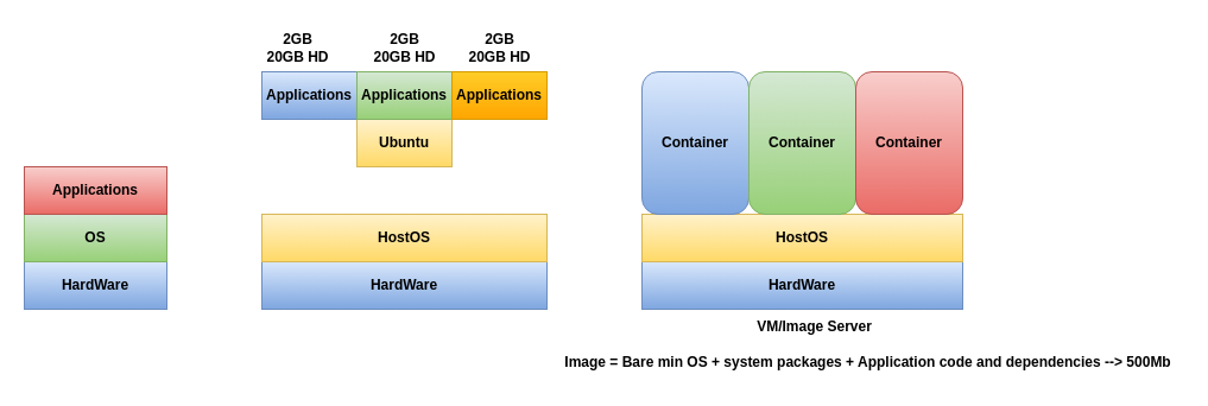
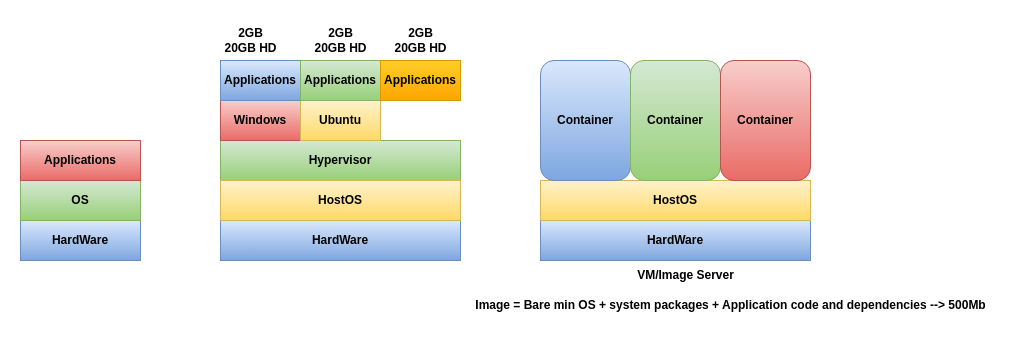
  <mxCell id="0" />
  <mxCell id="1" parent="0" />
  <mxCell id="2" value="&lt;b&gt;HardWare&lt;/b&gt;" style="rounded=0;whiteSpace=wrap;html=1;fillColor=#dae8fc;gradientColor=#7ea6e0;strokeColor=#6c8ebf;" vertex="1" parent="1"><mxGeometry x="20" y="220" width="120" height="40" as="geometry" /></mxCell>
  <mxCell id="3" value="&lt;b&gt;OS&lt;/b&gt;" style="rounded=0;whiteSpace=wrap;html=1;fillColor=#d5e8d4;gradientColor=#97d077;strokeColor=#82b366;" vertex="1" parent="1"><mxGeometry x="20" y="180" width="120" height="40" as="geometry" /></mxCell>
  <mxCell id="4" value="&lt;b&gt;Applications&lt;/b&gt;" style="rounded=0;whiteSpace=wrap;html=1;fillColor=#f8cecc;gradientColor=#ea6b66;strokeColor=#b85450;" vertex="1" parent="1"><mxGeometry x="20" y="140" width="120" height="40" as="geometry" /></mxCell>
  <mxCell id="5" value="&lt;b&gt;HardWare&lt;/b&gt;" style="rounded=0;whiteSpace=wrap;html=1;fillColor=#dae8fc;gradientColor=#7ea6e0;strokeColor=#6c8ebf;" vertex="1" parent="1"><mxGeometry x="220" y="220" width="240" height="40" as="geometry" /></mxCell>
  <mxCell id="6" value="" style="group" vertex="1" connectable="0" parent="1"><mxGeometry x="220" y="60" width="240" height="120" as="geometry" /></mxCell>
+ <mxCell id="7" value="&lt;b&gt;Hypervisor&lt;/b&gt;" style="rounded=0;whiteSpace=wrap;html=1;fillColor=#d5e8d4;gradientColor=#97d077;strokeColor=#82b366;" vertex="1" parent="6"><mxGeometry y="80" width="240" height="40" as="geometry" /></mxCell>
+ <mxCell id="8" value="&lt;b&gt;Windows&lt;/b&gt;" style="rounded=0;whiteSpace=wrap;html=1;fillColor=#f8cecc;gradientColor=#ea6b66;strokeColor=#b85450;" vertex="1" parent="6"><mxGeometry y="40" width="80" height="40" as="geometry" /></mxCell>
  <mxCell id="9" value="&lt;b&gt;Ubuntu&lt;/b&gt;" style="rounded=0;whiteSpace=wrap;html=1;fillColor=#fff2cc;gradientColor=#ffd966;strokeColor=#d6b656;" vertex="1" parent="6"><mxGeometry x="80" y="40" width="80" height="40" as="geometry" /></mxCell>
  <mxCell id="10" value="&lt;b&gt;Applications&lt;/b&gt;" style="rounded=0;whiteSpace=wrap;html=1;fillColor=#dae8fc;gradientColor=#7ea6e0;strokeColor=#6c8ebf;" vertex="1" parent="6"><mxGeometry width="80" height="40" as="geometry" /></mxCell>
  <mxCell id="11" value="&lt;b&gt;Applications&lt;/b&gt;" style="rounded=0;whiteSpace=wrap;html=1;fillColor=#d5e8d4;gradientColor=#97d077;strokeColor=#82b366;" vertex="1" parent="6"><mxGeometry x="80" width="80" height="40" as="geometry" /></mxCell>
  <mxCell id="12" value="&lt;b&gt;Applications&lt;/b&gt;" style="rounded=0;whiteSpace=wrap;html=1;fillColor=#ffcd28;gradientColor=#ffa500;strokeColor=#d79b00;" vertex="1" parent="6"><mxGeometry x="160" width="80" height="40" as="geometry" /></mxCell>
  <mxCell id="13" value="&lt;b&gt;HostOS&lt;/b&gt;" style="rounded=0;whiteSpace=wrap;html=1;fillColor=#fff2cc;gradientColor=#ffd966;strokeColor=#d6b656;" vertex="1" parent="1"><mxGeometry x="220" y="180" width="240" height="40" as="geometry" /></mxCell>
  <mxCell id="14" value="&lt;b&gt;HardWare&lt;/b&gt;" style="rounded=0;whiteSpace=wrap;html=1;fillColor=#dae8fc;gradientColor=#7ea6e0;strokeColor=#6c8ebf;" vertex="1" parent="1"><mxGeometry x="540" y="220" width="270" height="40" as="geometry" /></mxCell>
  <mxCell id="15" value="&lt;b&gt;HostOS&lt;/b&gt;" style="rounded=0;whiteSpace=wrap;html=1;fillColor=#fff2cc;gradientColor=#ffd966;strokeColor=#d6b656;" vertex="1" parent="1"><mxGeometry x="540" y="180" width="270" height="40" as="geometry" /></mxCell>
  <mxCell id="16" value="&lt;b&gt;2GB&lt;/b&gt;&lt;div&gt;&lt;b&gt;20GB HD&lt;/b&gt;&lt;/div&gt;" style="text;html=1;align=center;verticalAlign=middle;resizable=0;points=[];autosize=1;strokeColor=none;fillColor=none;" vertex="1" parent="1"><mxGeometry x="210" y="20" width="80" height="40" as="geometry" /></mxCell>
  <mxCell id="17" value="&lt;b&gt;2GB&lt;/b&gt;&lt;div&gt;&lt;b&gt;20GB HD&lt;/b&gt;&lt;/div&gt;" style="text;html=1;align=center;verticalAlign=middle;resizable=0;points=[];autosize=1;strokeColor=none;fillColor=none;" vertex="1" parent="1"><mxGeometry x="300" y="20" width="80" height="40" as="geometry" /></mxCell>
  <mxCell id="18" value="&lt;b&gt;2GB&lt;/b&gt;&lt;div&gt;&lt;b&gt;20GB HD&lt;/b&gt;&lt;/div&gt;" style="text;html=1;align=center;verticalAlign=middle;resizable=0;points=[];autosize=1;strokeColor=none;fillColor=none;" vertex="1" parent="1"><mxGeometry x="380" y="20" width="80" height="40" as="geometry" /></mxCell>
  <mxCell id="19" value="&lt;b&gt;Container&lt;/b&gt;" style="rounded=1;whiteSpace=wrap;html=1;fillColor=#dae8fc;gradientColor=#7ea6e0;strokeColor=#6c8ebf;" vertex="1" parent="1"><mxGeometry x="540" y="60" width="90" height="120" as="geometry" /></mxCell>
  <mxCell id="20" value="&lt;b&gt;Container&lt;/b&gt;" style="rounded=1;whiteSpace=wrap;html=1;fillColor=#d5e8d4;gradientColor=#97d077;strokeColor=#82b366;" vertex="1" parent="1"><mxGeometry x="630" y="60" width="90" height="120" as="geometry" /></mxCell>
  <mxCell id="21" value="&lt;b&gt;Container&lt;/b&gt;" style="rounded=1;whiteSpace=wrap;html=1;fillColor=#f8cecc;gradientColor=#ea6b66;strokeColor=#b85450;" vertex="1" parent="1"><mxGeometry x="720" y="60" width="90" height="120" as="geometry" /></mxCell>
  <mxCell id="22" value="&lt;b&gt;VM/Image Server&lt;/b&gt;" style="text;html=1;align=center;verticalAlign=middle;resizable=0;points=[];autosize=1;strokeColor=none;fillColor=none;" vertex="1" parent="1"><mxGeometry x="620" y="260" width="130" height="30" as="geometry" /></mxCell>
  <mxCell id="23" value="&lt;b&gt;Image = Bare min OS + system packages + Application code and dependencies --&amp;gt; 500Mb&lt;/b&gt;" style="text;html=1;align=center;verticalAlign=middle;resizable=0;points=[];autosize=1;strokeColor=none;fillColor=none;" vertex="1" parent="1"><mxGeometry x="465" y="290" width="530" height="30" as="geometry" /></mxCell>
